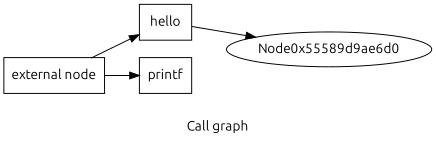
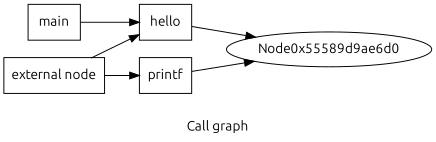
  digraph {
    fontname=Ubuntu
    label="Call graph"
    rankdir=LR
    node [fontname=Ubuntu shape=record]
    edge [fontname=Ubuntu]
    n1 [label="{external node}"]
    n2 [label="{hello}"]
    n3 [label="{printf}"]
    Node0x55589d9ae6d0 [shape=""]
+   n5 [label="{main}"]
    n1 -> n2
    n1 -> n3
    n2 -> Node0x55589d9ae6d0
+   n3 -> Node0x55589d9ae6d0
+   n5 -> n2
  }
